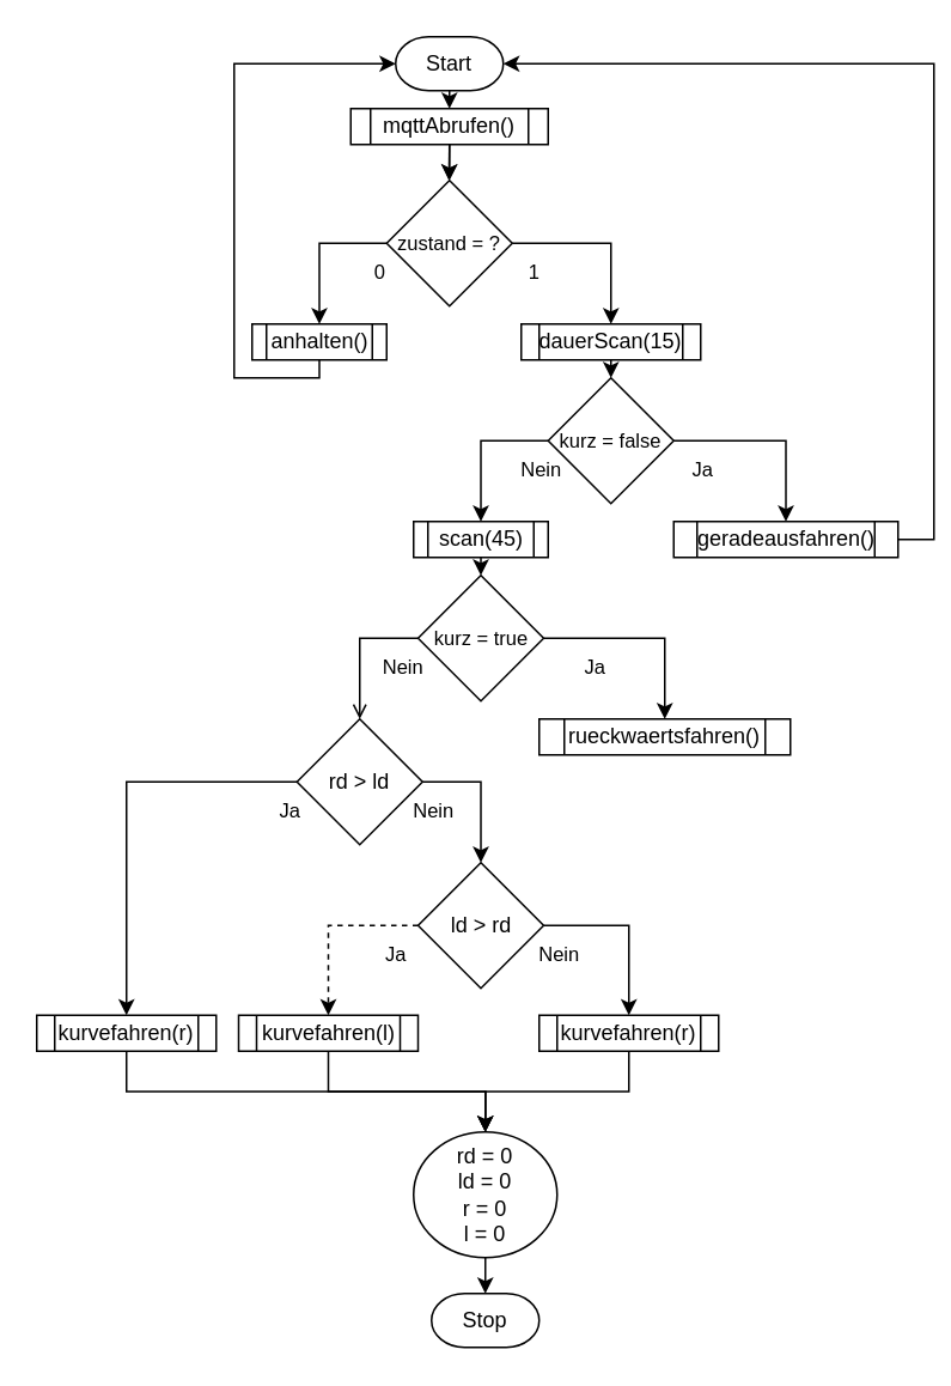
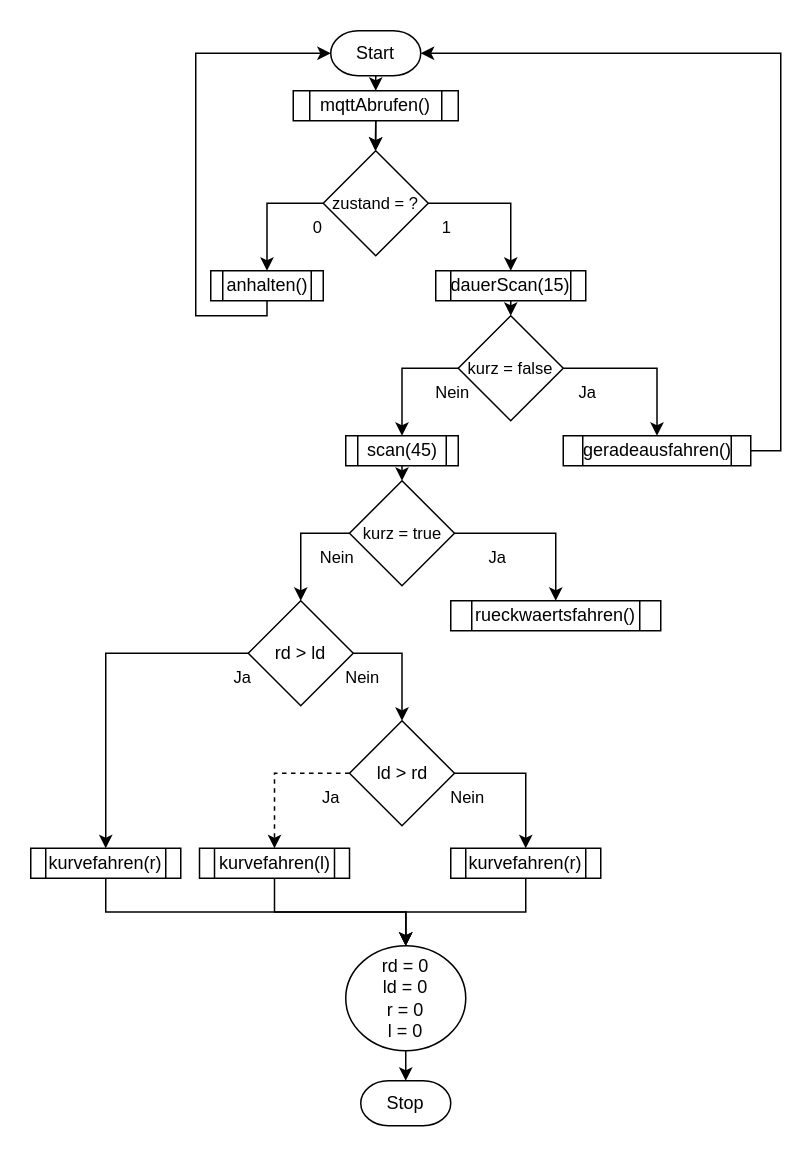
  <mxCell id="0" />
  <mxCell id="1" parent="0" />
  <mxCell id="2" style="edgeStyle=orthogonalEdgeStyle;rounded=0;orthogonalLoop=1;jettySize=auto;html=1;exitX=0.5;exitY=1;exitDx=0;exitDy=0;exitPerimeter=0;startArrow=none;" parent="1" source="49" edge="1"><mxGeometry relative="1" as="geometry"><mxPoint x="249.724" y="100" as="targetPoint" /></mxGeometry></mxCell>
  <mxCell id="3" style="edgeStyle=orthogonalEdgeStyle;rounded=0;orthogonalLoop=1;jettySize=auto;html=1;exitX=0.5;exitY=1;exitDx=0;exitDy=0;exitPerimeter=0;entryX=0.5;entryY=0;entryDx=0;entryDy=0;fontSize=11;" parent="1" source="4" target="49" edge="1"><mxGeometry relative="1" as="geometry" /></mxCell>
  <mxCell id="4" value="Start" style="strokeWidth=1;html=1;shape=mxgraph.flowchart.terminator;whiteSpace=wrap;rounded=1;" parent="1" vertex="1"><mxGeometry x="220" y="20" width="60" height="30" as="geometry" /></mxCell>
  <mxCell id="5" style="edgeStyle=orthogonalEdgeStyle;rounded=0;orthogonalLoop=1;jettySize=auto;html=1;exitX=0;exitY=0.5;exitDx=0;exitDy=0;exitPerimeter=0;entryX=0.5;entryY=0;entryDx=0;entryDy=0;" parent="1" source="9" target="12" edge="1"><mxGeometry relative="1" as="geometry" /></mxCell>
  <mxCell id="6" value="0" style="edgeLabel;html=1;align=center;verticalAlign=middle;resizable=0;points=[];" parent="5" vertex="1" connectable="0"><mxGeometry x="-0.3" y="-2" relative="1" as="geometry"><mxPoint x="24" y="17" as="offset" /></mxGeometry></mxCell>
  <mxCell id="7" style="edgeStyle=orthogonalEdgeStyle;rounded=0;orthogonalLoop=1;jettySize=auto;html=1;exitX=1;exitY=0.5;exitDx=0;exitDy=0;exitPerimeter=0;" parent="1" source="9" target="14" edge="1"><mxGeometry relative="1" as="geometry" /></mxCell>
  <mxCell id="8" value="1" style="edgeLabel;html=1;align=center;verticalAlign=middle;resizable=0;points=[];" parent="7" vertex="1" connectable="0"><mxGeometry x="-0.771" y="2" relative="1" as="geometry"><mxPoint y="17" as="offset" /></mxGeometry></mxCell>
  <mxCell id="9" value="&lt;font style=&quot;font-size: 11px&quot;&gt;zustand = ?&lt;/font&gt;" style="strokeWidth=1;html=1;shape=mxgraph.flowchart.decision;whiteSpace=wrap;rounded=1;strokeColor=default;" parent="1" vertex="1"><mxGeometry x="215" y="100" width="70" height="70" as="geometry" /></mxCell>
  <mxCell id="10" style="edgeStyle=orthogonalEdgeStyle;rounded=0;orthogonalLoop=1;jettySize=auto;html=1;exitX=0.5;exitY=1;exitDx=0;exitDy=0;entryX=0.5;entryY=0;entryDx=0;entryDy=0;entryPerimeter=0;" parent="1" source="49" target="9" edge="1"><mxGeometry relative="1" as="geometry" /></mxCell>
  <mxCell id="11" style="edgeStyle=orthogonalEdgeStyle;rounded=0;orthogonalLoop=1;jettySize=auto;html=1;exitX=0.5;exitY=1;exitDx=0;exitDy=0;entryX=0;entryY=0.5;entryDx=0;entryDy=0;entryPerimeter=0;" parent="1" source="12" target="4" edge="1"><mxGeometry relative="1" as="geometry"><Array as="points"><mxPoint x="178" y="210" /><mxPoint x="130" y="210" /><mxPoint x="130" y="35" /></Array></mxGeometry></mxCell>
  <mxCell id="12" value="anhalten()" style="shape=process;whiteSpace=wrap;html=1;backgroundOutline=1;rounded=0;strokeColor=default;strokeWidth=1;" parent="1" vertex="1"><mxGeometry x="140" y="180" width="75" height="20" as="geometry" /></mxCell>
  <mxCell id="13" style="edgeStyle=orthogonalEdgeStyle;rounded=0;orthogonalLoop=1;jettySize=auto;html=1;exitX=0.5;exitY=1;exitDx=0;exitDy=0;entryX=0.5;entryY=0;entryDx=0;entryDy=0;entryPerimeter=0;" parent="1" source="14" target="19" edge="1"><mxGeometry relative="1" as="geometry" /></mxCell>
  <mxCell id="14" value="dauerScan(15)" style="shape=process;whiteSpace=wrap;html=1;backgroundOutline=1;rounded=0;strokeColor=default;strokeWidth=1;" parent="1" vertex="1"><mxGeometry x="290" y="180" width="100" height="20" as="geometry" /></mxCell>
  <mxCell id="15" style="edgeStyle=orthogonalEdgeStyle;rounded=0;orthogonalLoop=1;jettySize=auto;html=1;exitX=0;exitY=0.5;exitDx=0;exitDy=0;exitPerimeter=0;entryX=0.5;entryY=0;entryDx=0;entryDy=0;" parent="1" source="19" target="21" edge="1"><mxGeometry relative="1" as="geometry" /></mxCell>
  <mxCell id="16" value="Nein" style="edgeLabel;html=1;align=center;verticalAlign=middle;resizable=0;points=[];" parent="15" vertex="1" connectable="0"><mxGeometry x="-0.335" y="1" relative="1" as="geometry"><mxPoint x="22" y="14" as="offset" /></mxGeometry></mxCell>
  <mxCell id="17" style="edgeStyle=orthogonalEdgeStyle;rounded=0;orthogonalLoop=1;jettySize=auto;html=1;exitX=1;exitY=0.5;exitDx=0;exitDy=0;exitPerimeter=0;entryX=0.5;entryY=0;entryDx=0;entryDy=0;" parent="1" source="19" target="23" edge="1"><mxGeometry relative="1" as="geometry" /></mxCell>
  <mxCell id="18" value="Ja" style="edgeLabel;html=1;align=center;verticalAlign=middle;resizable=0;points=[];" parent="17" vertex="1" connectable="0"><mxGeometry x="-0.708" relative="1" as="geometry"><mxPoint x="-1" y="15" as="offset" /></mxGeometry></mxCell>
  <mxCell id="19" value="&lt;font style=&quot;font-size: 11px&quot;&gt;kurz = false&lt;/font&gt;" style="strokeWidth=1;html=1;shape=mxgraph.flowchart.decision;whiteSpace=wrap;rounded=1;strokeColor=default;" parent="1" vertex="1"><mxGeometry x="305" y="210" width="70" height="70" as="geometry" /></mxCell>
  <mxCell id="20" style="edgeStyle=orthogonalEdgeStyle;rounded=0;orthogonalLoop=1;jettySize=auto;html=1;exitX=0.5;exitY=1;exitDx=0;exitDy=0;entryX=0.5;entryY=0;entryDx=0;entryDy=0;entryPerimeter=0;" parent="1" source="21" target="28" edge="1"><mxGeometry relative="1" as="geometry" /></mxCell>
  <mxCell id="21" value="scan(45)" style="shape=process;whiteSpace=wrap;html=1;backgroundOutline=1;rounded=0;strokeColor=default;strokeWidth=1;" parent="1" vertex="1"><mxGeometry x="230" y="290" width="75" height="20" as="geometry" /></mxCell>
  <mxCell id="22" style="edgeStyle=orthogonalEdgeStyle;rounded=0;orthogonalLoop=1;jettySize=auto;html=1;exitX=1;exitY=0.5;exitDx=0;exitDy=0;entryX=1;entryY=0.5;entryDx=0;entryDy=0;entryPerimeter=0;" parent="1" source="23" target="4" edge="1"><mxGeometry relative="1" as="geometry" /></mxCell>
  <mxCell id="23" value="geradeausfahren()" style="shape=process;whiteSpace=wrap;html=1;backgroundOutline=1;rounded=0;strokeColor=default;strokeWidth=1;" parent="1" vertex="1"><mxGeometry x="375" y="290" width="125" height="20" as="geometry" /></mxCell>
  <mxCell id="24" style="edgeStyle=orthogonalEdgeStyle;rounded=0;orthogonalLoop=1;jettySize=auto;html=1;exitX=1;exitY=0.5;exitDx=0;exitDy=0;exitPerimeter=0;entryX=0.5;entryY=0;entryDx=0;entryDy=0;" parent="1" source="28" target="29" edge="1"><mxGeometry relative="1" as="geometry" /></mxCell>
  <mxCell id="25" value="Nein" style="edgeLabel;html=1;align=center;verticalAlign=middle;resizable=0;points=[];" parent="24" vertex="1" connectable="0"><mxGeometry x="-0.625" y="-2" relative="1" as="geometry"><mxPoint x="-100" y="13" as="offset" /></mxGeometry></mxCell>
- <mxCell id="26" style="edgeStyle=orthogonalEdgeStyle;rounded=0;orthogonalLoop=1;jettySize=auto;html=1;exitX=0;exitY=0.5;exitDx=0;exitDy=0;exitPerimeter=0;entryX=0.5;entryY=0;entryDx=0;entryDy=0;entryPerimeter=0;endArrow=open;" parent="1" source="28" target="34" edge="1"><mxGeometry relative="1" as="geometry" /></mxCell>
+ <mxCell id="26" style="edgeStyle=orthogonalEdgeStyle;rounded=0;orthogonalLoop=1;jettySize=auto;html=1;exitX=0;exitY=0.5;exitDx=0;exitDy=0;exitPerimeter=0;entryX=0.5;entryY=0;entryDx=0;entryDy=0;entryPerimeter=0;" parent="1" source="28" target="34" edge="1"><mxGeometry relative="1" as="geometry" /></mxCell>
  <mxCell id="27" value="Ja" style="edgeLabel;html=1;align=center;verticalAlign=middle;resizable=0;points=[];" parent="26" vertex="1" connectable="0"><mxGeometry x="-0.423" relative="1" as="geometry"><mxPoint x="120" y="15" as="offset" /></mxGeometry></mxCell>
  <mxCell id="28" value="&lt;font style=&quot;font-size: 11px&quot;&gt;kurz = true&lt;/font&gt;" style="strokeWidth=1;html=1;shape=mxgraph.flowchart.decision;whiteSpace=wrap;rounded=1;strokeColor=default;" parent="1" vertex="1"><mxGeometry x="232.5" y="320" width="70" height="70" as="geometry" /></mxCell>
  <mxCell id="29" value="rueckwaertsfahren()" style="shape=process;whiteSpace=wrap;html=1;backgroundOutline=1;rounded=0;strokeColor=default;strokeWidth=1;" parent="1" vertex="1"><mxGeometry x="300" y="400" width="140" height="20" as="geometry" /></mxCell>
  <mxCell id="30" style="edgeStyle=orthogonalEdgeStyle;rounded=0;orthogonalLoop=1;jettySize=auto;html=1;exitX=1;exitY=0.5;exitDx=0;exitDy=0;exitPerimeter=0;entryX=0.5;entryY=0;entryDx=0;entryDy=0;entryPerimeter=0;" parent="1" source="34" target="39" edge="1"><mxGeometry relative="1" as="geometry" /></mxCell>
  <mxCell id="31" value="Nein" style="edgeLabel;html=1;align=center;verticalAlign=middle;resizable=0;points=[];" parent="30" vertex="1" connectable="0"><mxGeometry x="-0.211" relative="1" as="geometry"><mxPoint x="-26" y="15" as="offset" /></mxGeometry></mxCell>
  <mxCell id="32" style="edgeStyle=orthogonalEdgeStyle;rounded=0;orthogonalLoop=1;jettySize=auto;html=1;exitX=0;exitY=0.5;exitDx=0;exitDy=0;exitPerimeter=0;entryX=0.5;entryY=0;entryDx=0;entryDy=0;" parent="1" source="34" target="41" edge="1"><mxGeometry relative="1" as="geometry" /></mxCell>
  <mxCell id="33" value="Ja" style="edgeLabel;html=1;align=center;verticalAlign=middle;resizable=0;points=[];" parent="32" vertex="1" connectable="0"><mxGeometry x="-0.385" y="-2" relative="1" as="geometry"><mxPoint x="64" y="17" as="offset" /></mxGeometry></mxCell>
  <mxCell id="34" value="rd &amp;gt; ld" style="strokeWidth=1;html=1;shape=mxgraph.flowchart.decision;whiteSpace=wrap;rounded=1;strokeColor=default;" parent="1" vertex="1"><mxGeometry x="165" y="400" width="70" height="70" as="geometry" /></mxCell>
  <mxCell id="35" style="edgeStyle=orthogonalEdgeStyle;rounded=0;orthogonalLoop=1;jettySize=auto;html=1;exitX=0;exitY=0.5;exitDx=0;exitDy=0;exitPerimeter=0;entryX=0.5;entryY=0;entryDx=0;entryDy=0;dashed=1;" parent="1" source="39" target="43" edge="1"><mxGeometry relative="1" as="geometry" /></mxCell>
  <mxCell id="36" value="Ja" style="edgeLabel;html=1;align=center;verticalAlign=middle;resizable=0;points=[];" parent="35" vertex="1" connectable="0"><mxGeometry x="-0.347" y="1" relative="1" as="geometry"><mxPoint x="20" y="14" as="offset" /></mxGeometry></mxCell>
  <mxCell id="37" style="edgeStyle=orthogonalEdgeStyle;rounded=0;orthogonalLoop=1;jettySize=auto;html=1;exitX=1;exitY=0.5;exitDx=0;exitDy=0;exitPerimeter=0;entryX=0.5;entryY=0;entryDx=0;entryDy=0;" parent="1" source="39" target="45" edge="1"><mxGeometry relative="1" as="geometry" /></mxCell>
  <mxCell id="38" value="Nein" style="edgeLabel;html=1;align=center;verticalAlign=middle;resizable=0;points=[];" parent="37" vertex="1" connectable="0"><mxGeometry x="-0.656" y="-1" relative="1" as="geometry"><mxPoint x="-9" y="14" as="offset" /></mxGeometry></mxCell>
  <mxCell id="39" value="ld &amp;gt; rd" style="strokeWidth=1;html=1;shape=mxgraph.flowchart.decision;whiteSpace=wrap;rounded=1;strokeColor=default;" parent="1" vertex="1"><mxGeometry x="232.5" y="480" width="70" height="70" as="geometry" /></mxCell>
  <mxCell id="40" style="edgeStyle=orthogonalEdgeStyle;rounded=0;orthogonalLoop=1;jettySize=auto;html=1;exitX=0.5;exitY=1;exitDx=0;exitDy=0;entryX=0.5;entryY=0;entryDx=0;entryDy=0;" parent="1" source="41" target="47" edge="1"><mxGeometry relative="1" as="geometry" /></mxCell>
  <mxCell id="41" value="kurvefahren(r)" style="shape=process;whiteSpace=wrap;html=1;backgroundOutline=1;rounded=0;strokeColor=default;strokeWidth=1;" parent="1" vertex="1"><mxGeometry x="20" y="565" width="100" height="20" as="geometry" /></mxCell>
  <mxCell id="42" style="edgeStyle=orthogonalEdgeStyle;rounded=0;orthogonalLoop=1;jettySize=auto;html=1;exitX=0.5;exitY=1;exitDx=0;exitDy=0;entryX=0.5;entryY=0;entryDx=0;entryDy=0;" parent="1" source="43" target="47" edge="1"><mxGeometry relative="1" as="geometry" /></mxCell>
  <mxCell id="43" value="kurvefahren(l)" style="shape=process;whiteSpace=wrap;html=1;backgroundOutline=1;rounded=0;strokeColor=default;strokeWidth=1;" parent="1" vertex="1"><mxGeometry x="132.5" y="565" width="100" height="20" as="geometry" /></mxCell>
  <mxCell id="44" style="edgeStyle=orthogonalEdgeStyle;rounded=0;orthogonalLoop=1;jettySize=auto;html=1;exitX=0.5;exitY=1;exitDx=0;exitDy=0;entryX=0.5;entryY=0;entryDx=0;entryDy=0;" parent="1" source="45" target="47" edge="1"><mxGeometry relative="1" as="geometry" /></mxCell>
  <mxCell id="45" value="kurvefahren(r)" style="shape=process;whiteSpace=wrap;html=1;backgroundOutline=1;rounded=0;strokeColor=default;strokeWidth=1;" parent="1" vertex="1"><mxGeometry x="300" y="565" width="100" height="20" as="geometry" /></mxCell>
  <mxCell id="46" style="edgeStyle=orthogonalEdgeStyle;rounded=0;orthogonalLoop=1;jettySize=auto;html=1;exitX=0.5;exitY=1;exitDx=0;exitDy=0;entryX=0.5;entryY=0;entryDx=0;entryDy=0;entryPerimeter=0;" parent="1" source="47" target="48" edge="1"><mxGeometry relative="1" as="geometry" /></mxCell>
  <mxCell id="47" value="rd = 0&lt;br&gt;ld = 0&lt;br&gt;r = 0&lt;br&gt;l = 0" style="ellipse;whiteSpace=wrap;html=1;absoluteArcSize=1;arcSize=14;strokeWidth=1;" parent="1" vertex="1"><mxGeometry x="230" y="630" width="80" height="70" as="geometry" /></mxCell>
  <mxCell id="48" value="Stop" style="strokeWidth=1;html=1;shape=mxgraph.flowchart.terminator;whiteSpace=wrap;rounded=1;" parent="1" vertex="1"><mxGeometry x="240" y="720" width="60" height="30" as="geometry" /></mxCell>
  <mxCell id="49" value="mqttAbrufen()" style="shape=process;whiteSpace=wrap;html=1;backgroundOutline=1;rounded=0;strokeColor=default;strokeWidth=1;" parent="1" vertex="1"><mxGeometry x="195" y="60" width="110" height="20" as="geometry" /></mxCell>
